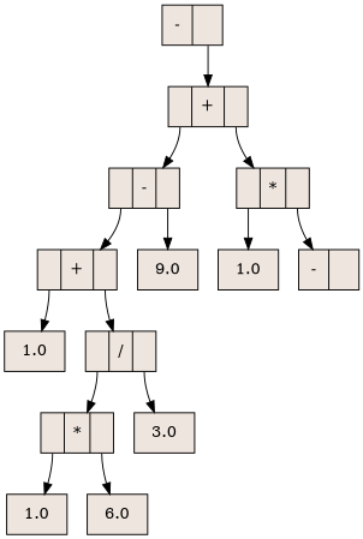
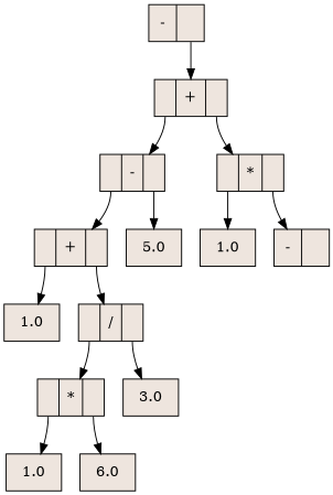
  digraph {
    rankdir=TB
    node [fillcolor=seashell2 shape=record style=filled]
    edge [tailport=C1]
    n1 [label="-|<C1>"]
    n2 [label="<C0>|+|<C1>"]
    n3 [label="<C0>|-|<C1>"]
    n4 [label="<C0>|*|<C1>"]
    n5 [label="<C0>|+|<C1>"]
-   n6 [label=9.0]
+   n6 [label=5.0]
    n7 [label=1.0]
    n8 [label="-|<C1>"]
    n9 [label=1.0]
    n10 [label="<C0>|/|<C1>"]
    n11 [label="<C0>|*|<C1>"]
    n12 [label=3.0]
    n13 [label=1.0]
    n14 [label=6.0]
    n1 -> n2
    n2 -> n3 [tailport=C0]
    n2 -> n4
    n3 -> n5 [tailport=C0]
    n3 -> n6
    n4 -> n7 [tailport=C0]
    n4 -> n8
    n5 -> n9 [tailport=C0]
    n5 -> n10
    n10 -> n11 [tailport=C0]
    n10 -> n12
    n11 -> n13 [tailport=C0]
    n11 -> n14
  }
